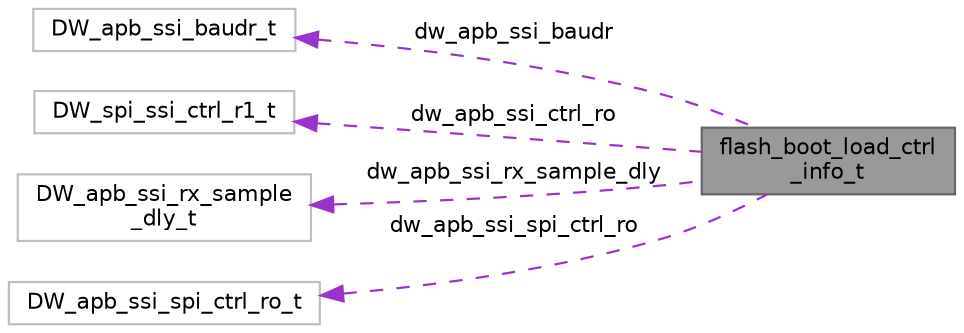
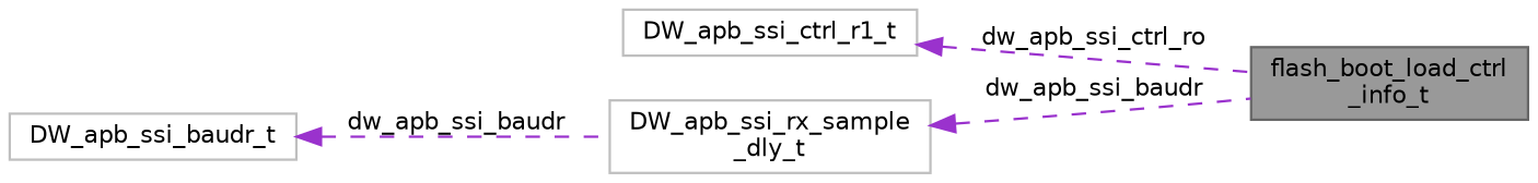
  digraph {
    rankdir=LR
    node [color=grey75 fillcolor=white fontname=Helvetica fontsize=10 shape=box style=filled]
    edge [color=darkorchid3 dir=back fontname=Helvetica fontsize=10 labelfontname=Helvetica labelfontsize=10 style=dashed]
    n1 [color=gray40 fillcolor=grey60 fontcolor=black height=0.2 label="flash_boot_load_ctrl\l_info_t" width=0.4]
    n2 [height=0.2 label=DW_apb_ssi_baudr_t width=0.4]
-   n3 [height=0.2 label=DW_spi_ssi_ctrl_r1_t width=0.4]
+   n3 [height=0.2 label=DW_apb_ssi_ctrl_r1_t width=0.4]
    n4 [height=0.2 label="DW_apb_ssi_rx_sample\l_dly_t" width=0.4]
-   n5 [height=0.2 label=DW_apb_ssi_spi_ctrl_ro_t width=0.4]
-   n2 -> n1 [label=" dw_apb_ssi_baudr"]
+   n2 -> n4 [label=" dw_apb_ssi_baudr"]
    n3 -> n1 [label=" dw_apb_ssi_ctrl_ro"]
-   n4 -> n1 [label=" dw_apb_ssi_rx_sample_dly"]
-   n5 -> n1 [label=" dw_apb_ssi_spi_ctrl_ro"]
+   n4 -> n1 [label=" dw_apb_ssi_baudr"]
  }
